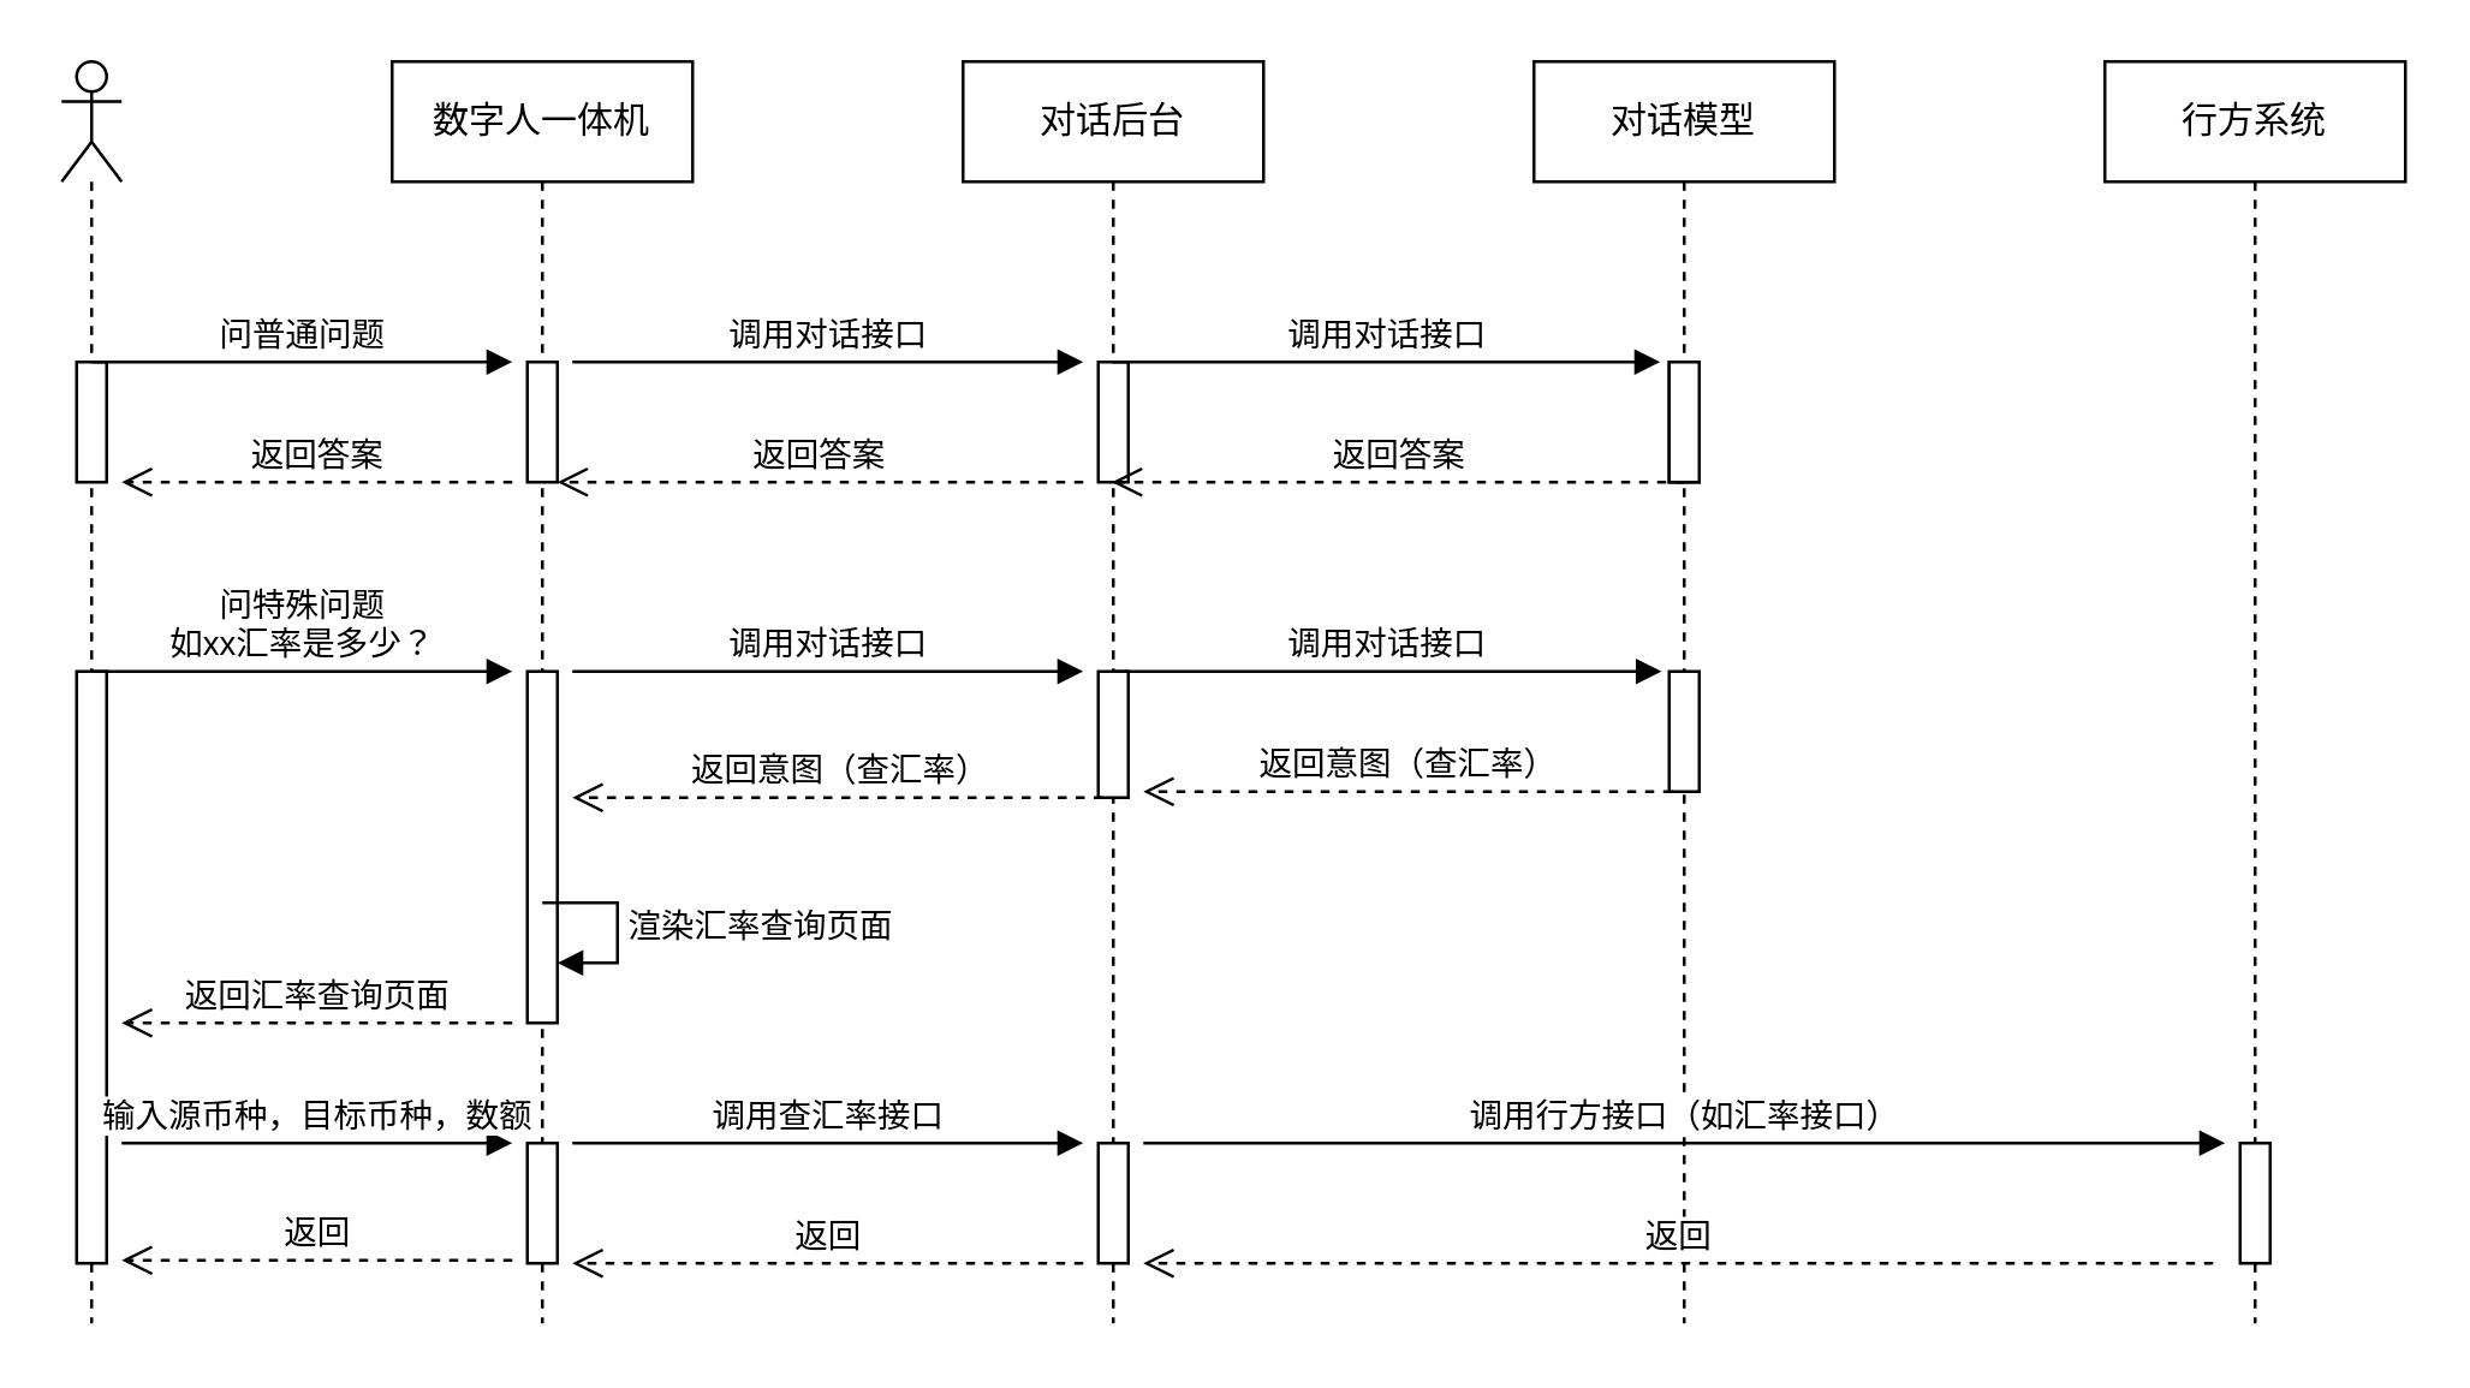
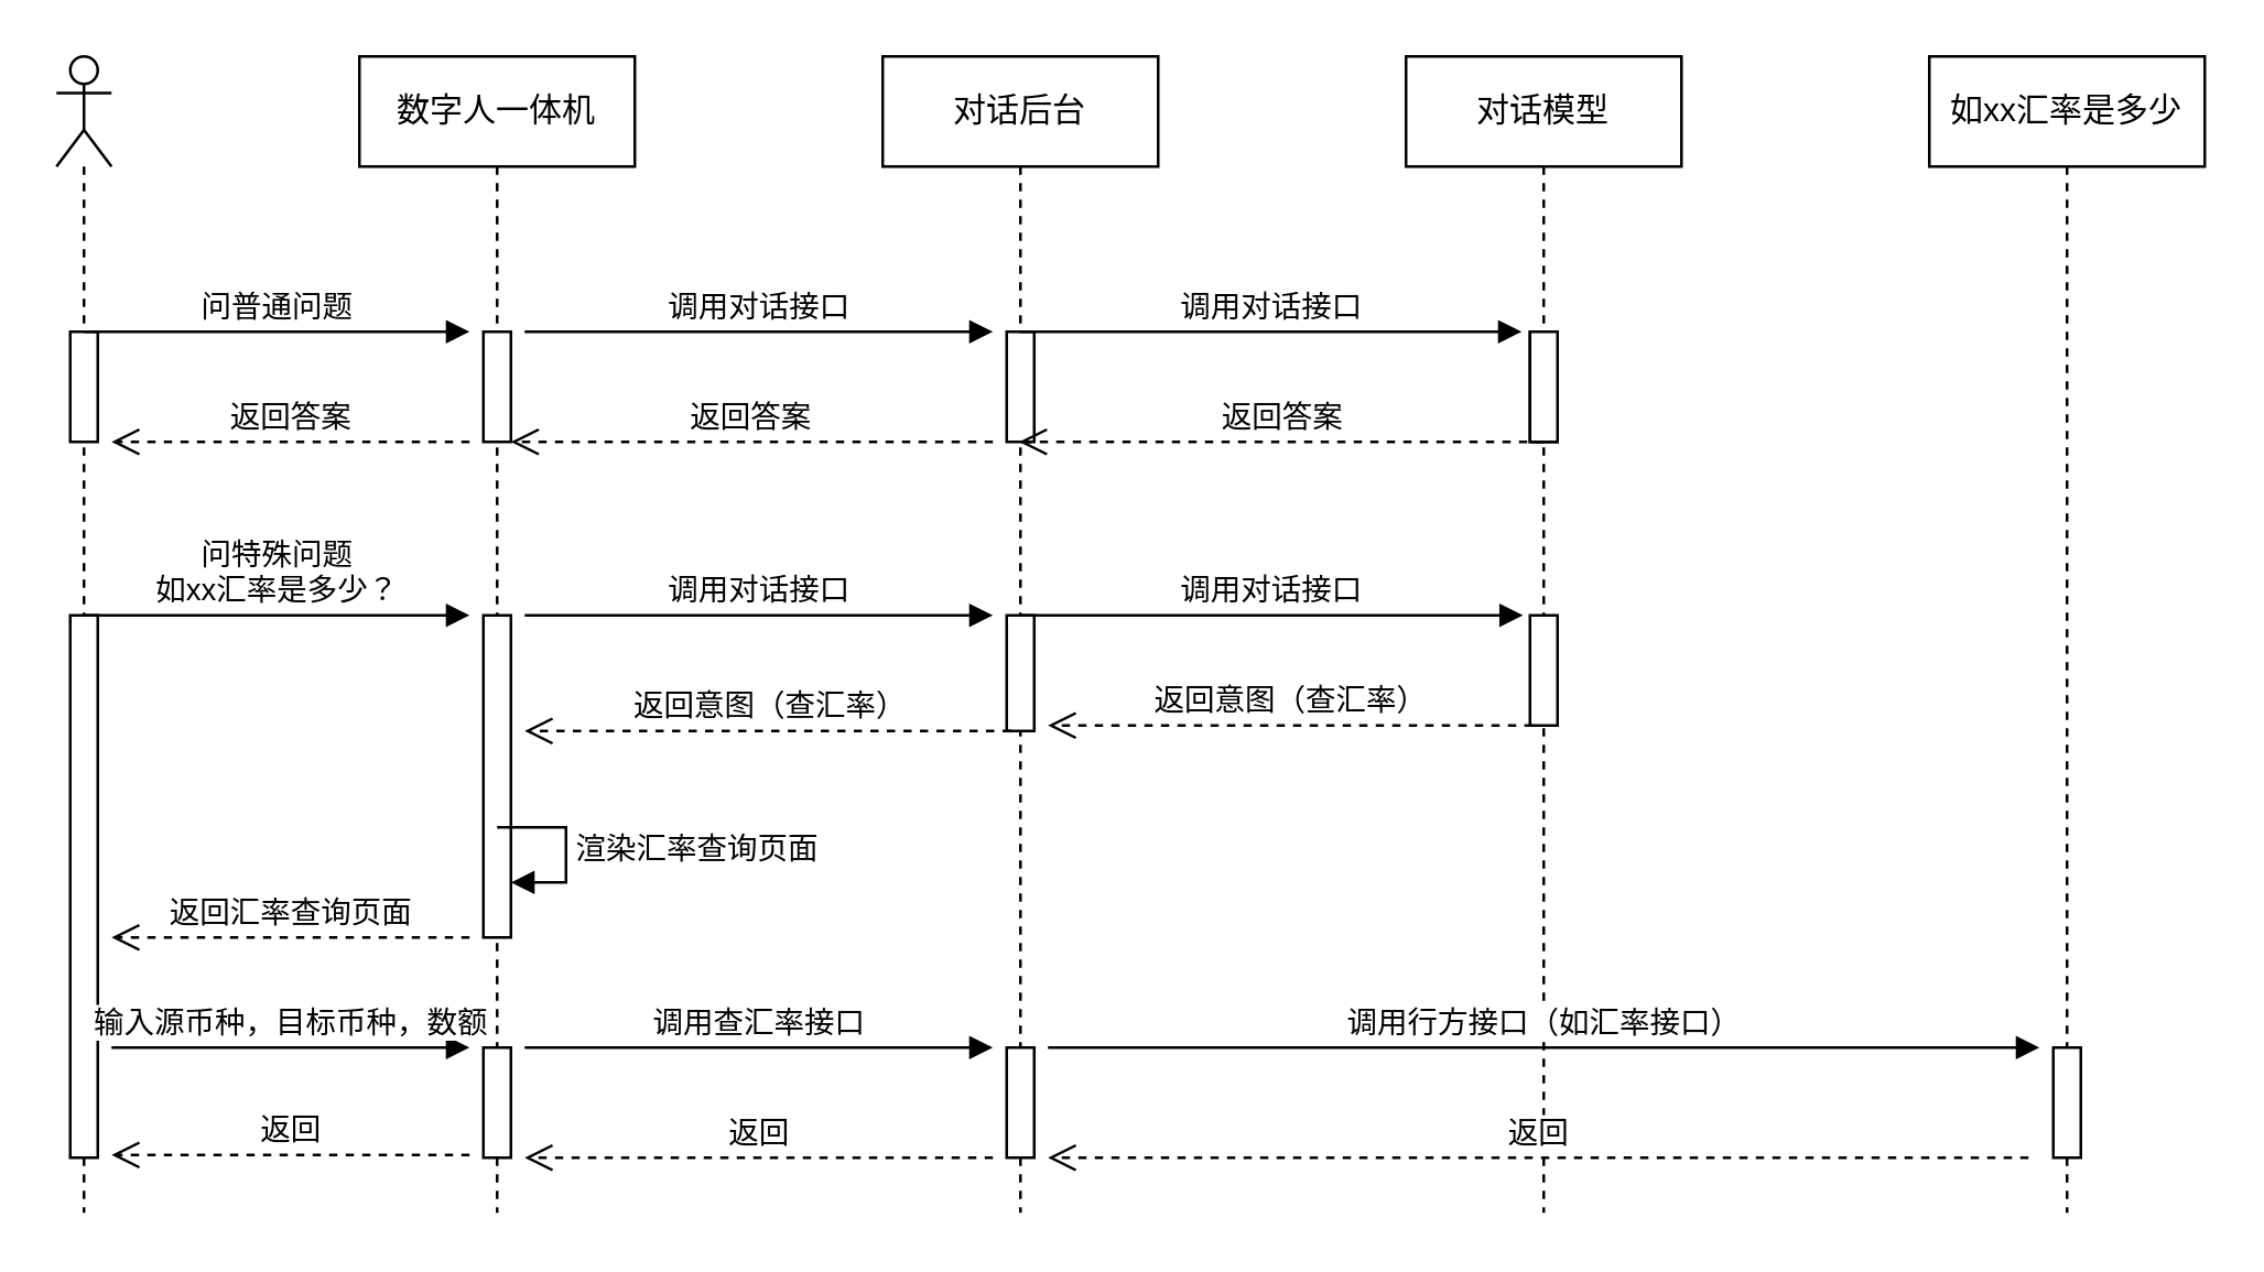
  <mxCell id="0" />
  <mxCell id="1" parent="0" />
  <mxCell id="2" value="数字人一体机" style="shape=umlLifeline;perimeter=lifelinePerimeter;whiteSpace=wrap;html=1;container=1;collapsible=0;recursiveResize=0;outlineConnect=0;" vertex="1" parent="1"><mxGeometry x="130" y="20" width="100" height="420" as="geometry" /></mxCell>
  <mxCell id="3" value="" style="html=1;points=[];perimeter=orthogonalPerimeter;" vertex="1" parent="2"><mxGeometry x="45" y="100" width="10" height="40" as="geometry" /></mxCell>
  <mxCell id="4" value="" style="html=1;points=[];perimeter=orthogonalPerimeter;" vertex="1" parent="2"><mxGeometry x="45" y="203" width="10" height="117" as="geometry" /></mxCell>
  <mxCell id="5" value="对话后台" style="shape=umlLifeline;perimeter=lifelinePerimeter;whiteSpace=wrap;html=1;container=1;collapsible=0;recursiveResize=0;outlineConnect=0;" vertex="1" parent="1"><mxGeometry x="320" y="20" width="100" height="420" as="geometry" /></mxCell>
  <mxCell id="6" value="" style="html=1;points=[];perimeter=orthogonalPerimeter;" vertex="1" parent="5"><mxGeometry x="45" y="100" width="10" height="40" as="geometry" /></mxCell>
  <mxCell id="7" value="返回答案" style="html=1;verticalAlign=bottom;endArrow=open;dashed=1;endSize=8;" edge="1" parent="5"><mxGeometry relative="1" as="geometry"><mxPoint x="-135" y="140" as="targetPoint" /><mxPoint x="40" y="140" as="sourcePoint" /></mxGeometry></mxCell>
  <mxCell id="8" value="" style="html=1;points=[];perimeter=orthogonalPerimeter;" vertex="1" parent="5"><mxGeometry x="45" y="203" width="10" height="42" as="geometry" /></mxCell>
  <mxCell id="9" value="" style="html=1;points=[];perimeter=orthogonalPerimeter;" vertex="1" parent="5"><mxGeometry x="45" y="360" width="10" height="40" as="geometry" /></mxCell>
  <mxCell id="10" value="对话模型" style="shape=umlLifeline;perimeter=lifelinePerimeter;whiteSpace=wrap;html=1;container=1;collapsible=0;recursiveResize=0;outlineConnect=0;" vertex="1" parent="1"><mxGeometry x="510" y="20" width="100" height="420" as="geometry" /></mxCell>
  <mxCell id="11" value="" style="html=1;points=[];perimeter=orthogonalPerimeter;" vertex="1" parent="10"><mxGeometry x="45" y="100" width="10" height="40" as="geometry" /></mxCell>
  <mxCell id="12" value="" style="html=1;points=[];perimeter=orthogonalPerimeter;" vertex="1" parent="10"><mxGeometry x="45" y="100" width="10" height="40" as="geometry" /></mxCell>
  <mxCell id="13" value="" style="html=1;points=[];perimeter=orthogonalPerimeter;" vertex="1" parent="10"><mxGeometry x="45" y="203" width="10" height="40" as="geometry" /></mxCell>
  <mxCell id="14" value="" style="shape=umlLifeline;participant=umlActor;perimeter=lifelinePerimeter;whiteSpace=wrap;html=1;container=1;collapsible=0;recursiveResize=0;verticalAlign=top;spacingTop=36;labelBackgroundColor=#ffffff;outlineConnect=0;" vertex="1" parent="1"><mxGeometry x="20" y="20" width="20" height="420" as="geometry" /></mxCell>
  <mxCell id="15" value="" style="html=1;points=[];perimeter=orthogonalPerimeter;" vertex="1" parent="14"><mxGeometry x="5" y="100" width="10" height="40" as="geometry" /></mxCell>
  <mxCell id="16" value="" style="html=1;points=[];perimeter=orthogonalPerimeter;" vertex="1" parent="14"><mxGeometry x="5" y="203" width="10" height="197" as="geometry" /></mxCell>
  <mxCell id="17" value="问普通问题" style="html=1;verticalAlign=bottom;endArrow=block;" edge="1" parent="1"><mxGeometry relative="1" as="geometry"><mxPoint x="30" y="120" as="sourcePoint" /><mxPoint x="170" y="120" as="targetPoint" /></mxGeometry></mxCell>
  <mxCell id="18" value="调用对话接口" style="html=1;verticalAlign=bottom;endArrow=block;" edge="1" parent="1"><mxGeometry relative="1" as="geometry"><mxPoint x="190" y="120" as="sourcePoint" /><mxPoint x="360" y="120" as="targetPoint" /></mxGeometry></mxCell>
  <mxCell id="19" value="调用对话接口" style="html=1;verticalAlign=bottom;endArrow=block;" edge="1" parent="1" source="5"><mxGeometry relative="1" as="geometry"><mxPoint x="450" y="122" as="sourcePoint" /><mxPoint x="552" y="120" as="targetPoint" /></mxGeometry></mxCell>
  <mxCell id="20" value="返回答案" style="html=1;verticalAlign=bottom;endArrow=open;dashed=1;endSize=8;exitX=0;exitY=0.95;" edge="1" parent="1" target="5"><mxGeometry relative="1" as="geometry"><mxPoint x="490" y="160" as="targetPoint" /><mxPoint x="560" y="160" as="sourcePoint" /></mxGeometry></mxCell>
  <mxCell id="21" value="返回答案" style="html=1;verticalAlign=bottom;endArrow=open;dashed=1;endSize=8;" edge="1" parent="1"><mxGeometry relative="1" as="geometry"><mxPoint x="40" y="160" as="targetPoint" /><mxPoint x="170" y="160" as="sourcePoint" /></mxGeometry></mxCell>
  <mxCell id="22" value="问特殊问题&lt;br&gt;如xx汇率是多少？" style="html=1;verticalAlign=bottom;endArrow=block;" edge="1" parent="1"><mxGeometry relative="1" as="geometry"><mxPoint x="30.25" y="223" as="sourcePoint" /><mxPoint x="170" y="223" as="targetPoint" /></mxGeometry></mxCell>
  <mxCell id="23" value="调用对话接口" style="html=1;verticalAlign=bottom;endArrow=block;" edge="1" parent="1"><mxGeometry relative="1" as="geometry"><mxPoint x="190" y="223" as="sourcePoint" /><mxPoint x="360" y="223" as="targetPoint" /></mxGeometry></mxCell>
  <mxCell id="24" value="调用对话接口" style="html=1;verticalAlign=bottom;endArrow=block;" edge="1" parent="1"><mxGeometry relative="1" as="geometry"><mxPoint x="370" y="223" as="sourcePoint" /><mxPoint x="552.5" y="223" as="targetPoint" /></mxGeometry></mxCell>
  <mxCell id="25" value="返回意图（查汇率）" style="html=1;verticalAlign=bottom;endArrow=open;dashed=1;endSize=8;exitX=0;exitY=0.95;" edge="1" parent="1"><mxGeometry relative="1" as="geometry"><mxPoint x="380" y="263" as="targetPoint" /><mxPoint x="556" y="263" as="sourcePoint" /></mxGeometry></mxCell>
  <mxCell id="26" value="返回意图（查汇率）" style="html=1;verticalAlign=bottom;endArrow=open;dashed=1;endSize=8;exitX=0;exitY=0.95;" edge="1" parent="1"><mxGeometry relative="1" as="geometry"><mxPoint x="190" y="265" as="targetPoint" /><mxPoint x="366.5" y="265" as="sourcePoint" /></mxGeometry></mxCell>
- <mxCell id="27" value="行方系统" style="shape=umlLifeline;perimeter=lifelinePerimeter;whiteSpace=wrap;html=1;container=1;collapsible=0;recursiveResize=0;outlineConnect=0;" vertex="1" parent="1"><mxGeometry x="700" y="20" width="100" height="420" as="geometry" /></mxCell>
+ <mxCell id="27" value="如xx汇率是多少" style="shape=umlLifeline;perimeter=lifelinePerimeter;whiteSpace=wrap;html=1;container=1;collapsible=0;recursiveResize=0;outlineConnect=0;" vertex="1" parent="1"><mxGeometry x="700" y="20" width="100" height="420" as="geometry" /></mxCell>
  <mxCell id="28" value="" style="html=1;points=[];perimeter=orthogonalPerimeter;" vertex="1" parent="27"><mxGeometry x="45" y="360" width="10" height="40" as="geometry" /></mxCell>
  <mxCell id="29" value="调用行方接口（如汇率接口）" style="html=1;verticalAlign=bottom;endArrow=block;" edge="1" parent="1"><mxGeometry relative="1" as="geometry"><mxPoint x="380" y="380" as="sourcePoint" /><mxPoint x="740" y="380" as="targetPoint" /></mxGeometry></mxCell>
  <mxCell id="30" value="返回" style="html=1;verticalAlign=bottom;endArrow=open;dashed=1;endSize=8;exitX=0;exitY=0.95;" edge="1" parent="1"><mxGeometry relative="1" as="geometry"><mxPoint x="380" y="420" as="targetPoint" /><mxPoint x="736" y="420" as="sourcePoint" /></mxGeometry></mxCell>
  <mxCell id="31" value="渲染汇率查询页面" style="edgeStyle=orthogonalEdgeStyle;html=1;align=left;spacingLeft=2;endArrow=block;rounded=0;entryX=1;entryY=0;" edge="1" parent="1"><mxGeometry relative="1" as="geometry"><mxPoint x="180" y="300" as="sourcePoint" /><Array as="points"><mxPoint x="205" y="300" /></Array><mxPoint x="185" y="320" as="targetPoint" /></mxGeometry></mxCell>
  <mxCell id="32" value="&lt;span style=&quot;text-align: left&quot;&gt;返回汇率查询页面&lt;/span&gt;" style="html=1;verticalAlign=bottom;endArrow=open;dashed=1;endSize=8;" edge="1" parent="1"><mxGeometry relative="1" as="geometry"><mxPoint x="40" y="340" as="targetPoint" /><mxPoint x="170" y="340" as="sourcePoint" /></mxGeometry></mxCell>
  <mxCell id="33" value="输入源币种，目标币种，数额" style="html=1;verticalAlign=bottom;endArrow=block;" edge="1" parent="1"><mxGeometry relative="1" as="geometry"><mxPoint x="40" y="380" as="sourcePoint" /><mxPoint x="170" y="380" as="targetPoint" /></mxGeometry></mxCell>
  <mxCell id="34" value="" style="html=1;points=[];perimeter=orthogonalPerimeter;" vertex="1" parent="1"><mxGeometry x="175" y="380" width="10" height="40" as="geometry" /></mxCell>
  <mxCell id="35" value="调用查汇率接口" style="html=1;verticalAlign=bottom;endArrow=block;" edge="1" parent="1"><mxGeometry relative="1" as="geometry"><mxPoint x="190" y="380" as="sourcePoint" /><mxPoint x="360" y="380" as="targetPoint" /></mxGeometry></mxCell>
  <mxCell id="36" value="返回" style="html=1;verticalAlign=bottom;endArrow=open;dashed=1;endSize=8;" edge="1" parent="1"><mxGeometry relative="1" as="geometry"><mxPoint x="190" y="420" as="targetPoint" /><mxPoint x="360" y="420" as="sourcePoint" /></mxGeometry></mxCell>
  <mxCell id="37" value="返回" style="html=1;verticalAlign=bottom;endArrow=open;dashed=1;endSize=8;" edge="1" parent="1"><mxGeometry relative="1" as="geometry"><mxPoint x="40" y="419" as="targetPoint" /><mxPoint x="170" y="419" as="sourcePoint" /></mxGeometry></mxCell>
